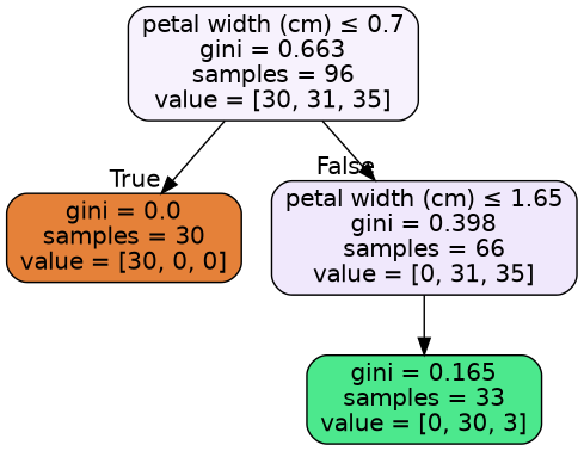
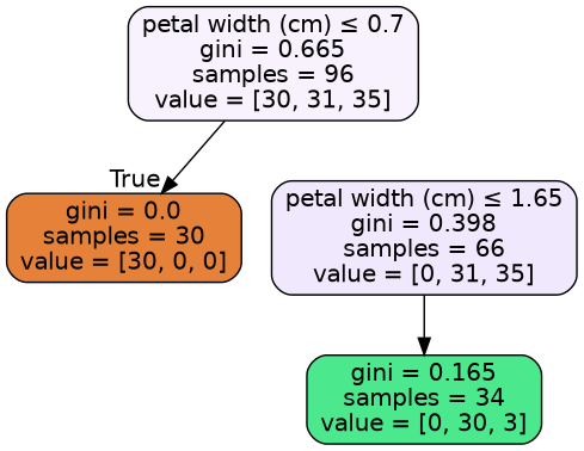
  digraph {
    node [color=black fontname=helvetica shape=box style="filled, rounded"]
    edge [fontname=helvetica labeldistance=2.5]
-   n1 [fillcolor="#8139e510" label=<petal width (cm) &le; 0.7<br/>gini = 0.663<br/>samples = 96<br/>value = [30, 31, 35]>]
+   n1 [fillcolor="#8139e510" label=<petal width (cm) &le; 0.7<br/>gini = 0.665<br/>samples = 96<br/>value = [30, 31, 35]>]
    n2 [fillcolor="#e58139ff" label=<gini = 0.0<br/>samples = 30<br/>value = [30, 0, 0]>]
    n3 [fillcolor="#8139e51d" label=<petal width (cm) &le; 1.65<br/>gini = 0.398<br/>samples = 66<br/>value = [0, 31, 35]>]
-   n4 [fillcolor="#39e581e6" label=<gini = 0.165<br/>samples = 33<br/>value = [0, 30, 3]>]
+   n4 [fillcolor="#39e581e6" label=<gini = 0.165<br/>samples = 34<br/>value = [0, 30, 3]>]
    n1 -> n2 [headlabel=True labelangle=45]
-   n1 -> n3 [headlabel=False labelangle=-45]
    n3 -> n4 [labeldistance=""]
  }
